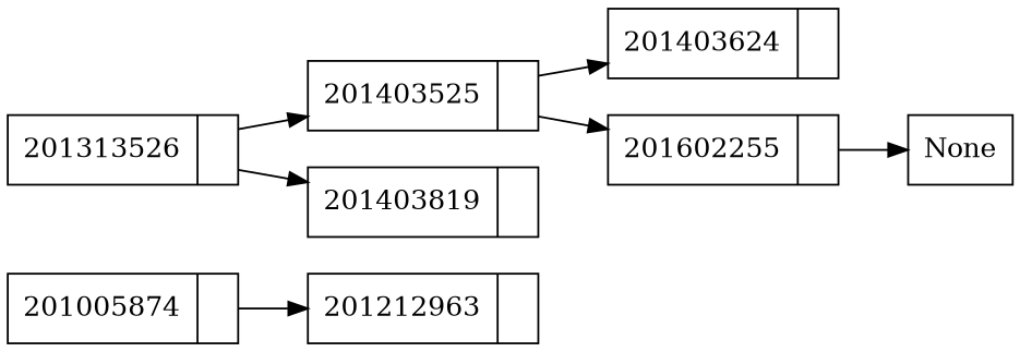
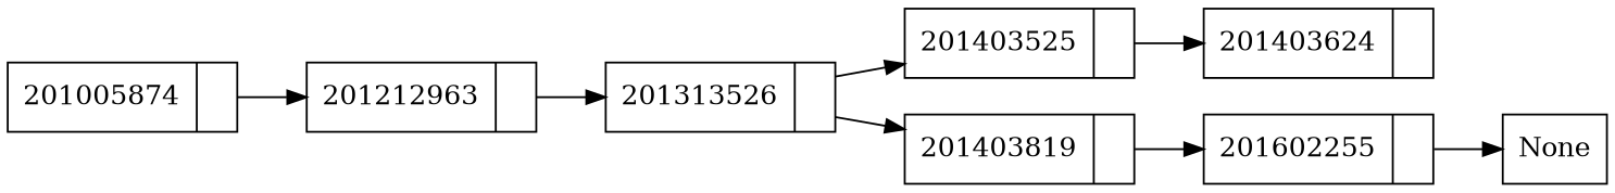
  digraph {
    rankdir=LR
    node [shape=record]
    n1 [label="{201005874|}"]
    n2 [label="{201212963|}"]
    n3 [label="{201313526|}"]
    n4 [label="{201403525|}"]
    n5 [label="{201403819|}"]
    n6 [label="{201403624|}"]
    n7 [label="{201602255|}"]
    None
    n1 -> n2
+   n2 -> n3
    n3 -> n4
    n3 -> n5
    n4 -> n6
-   n4 -> n7
+   n5 -> n7
    n7 -> None
  }
